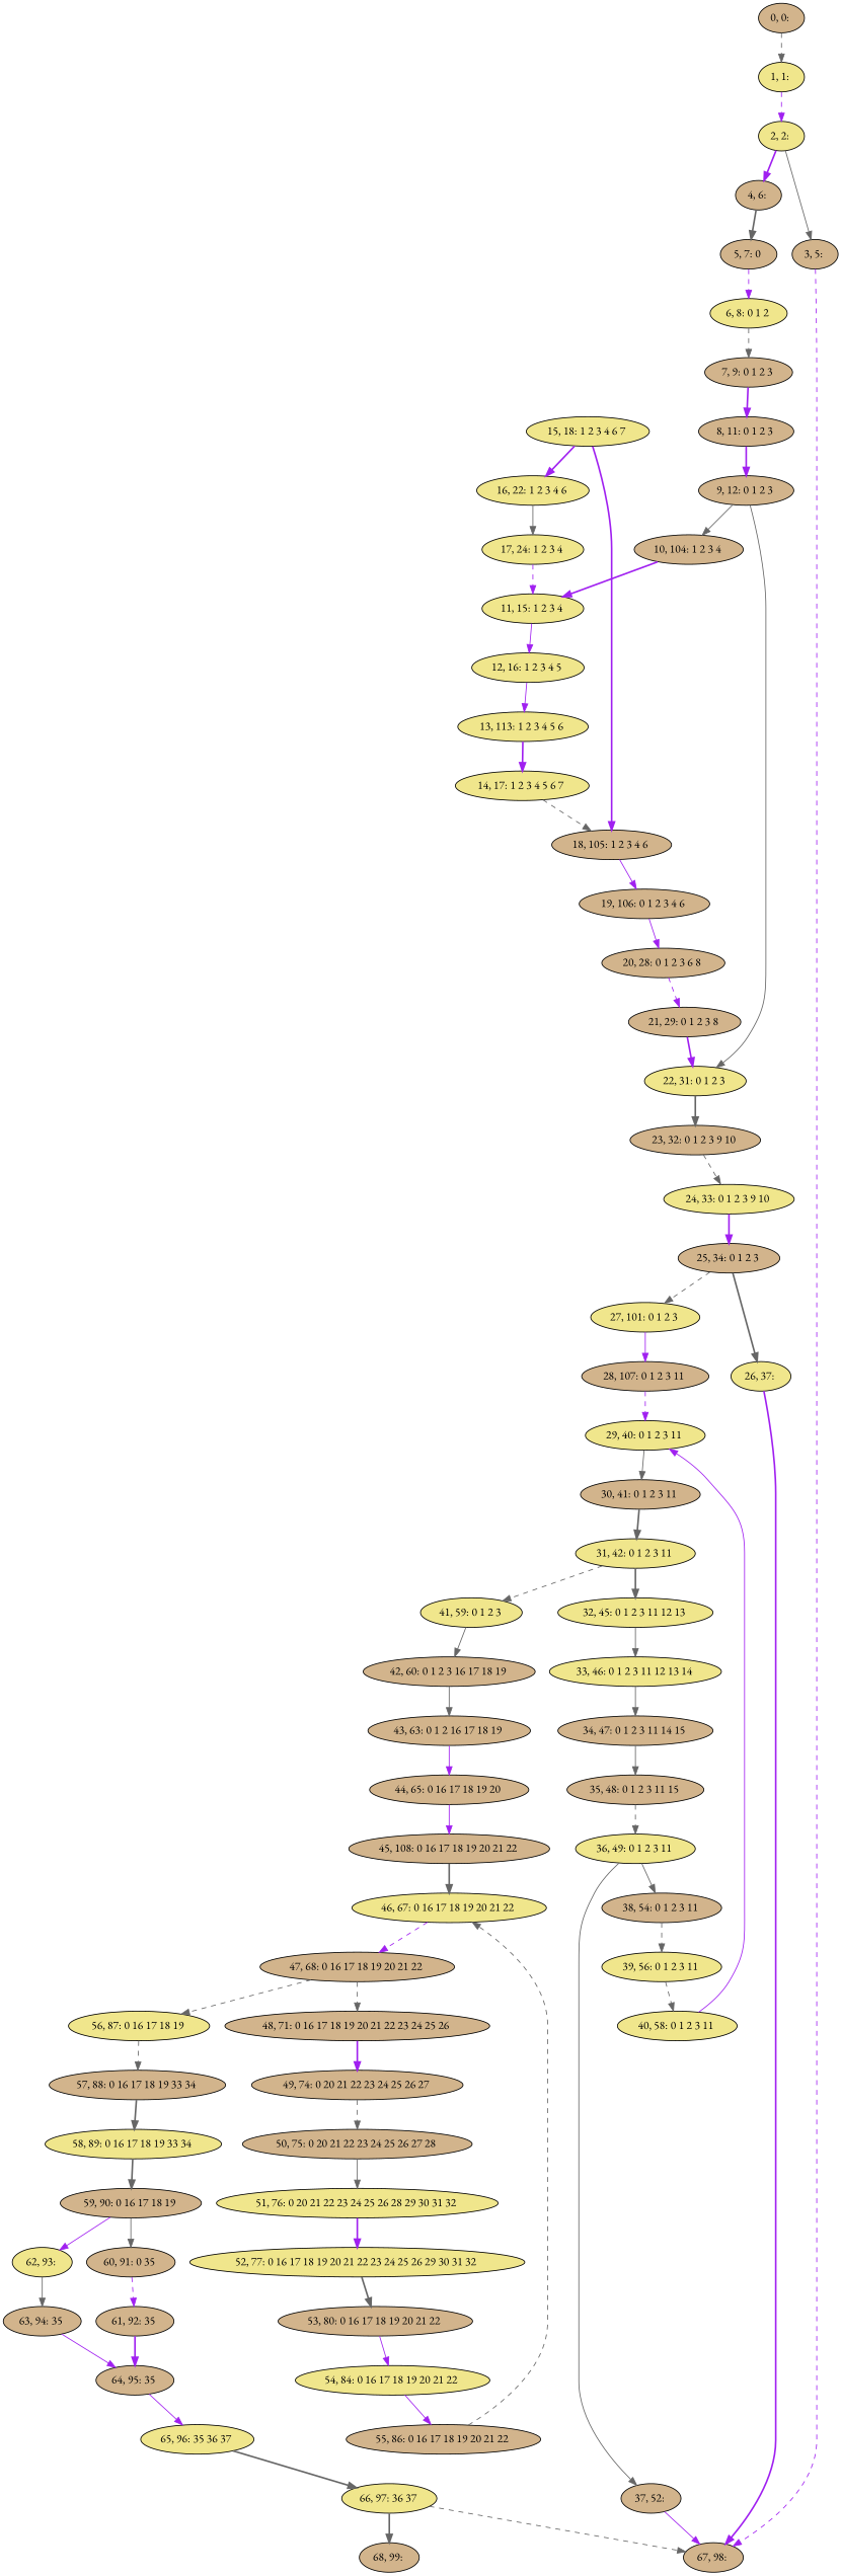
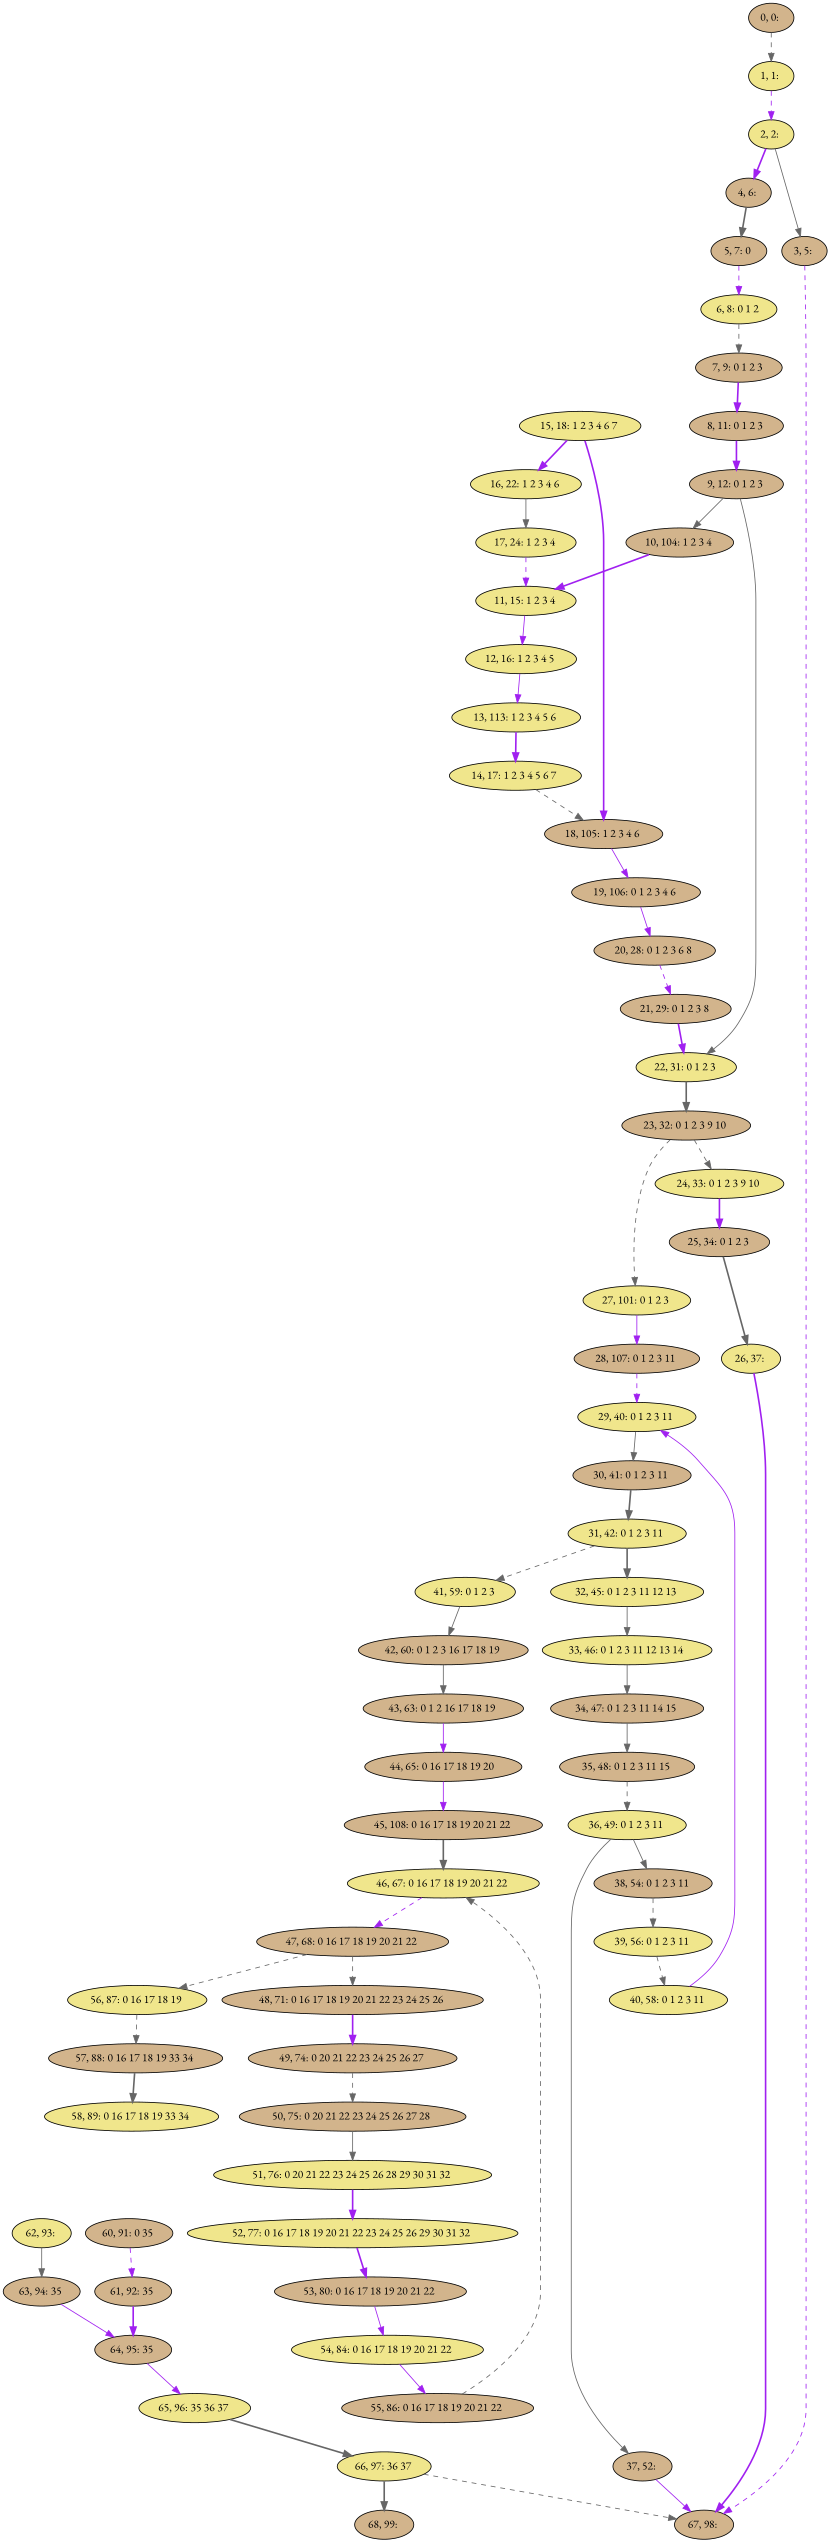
  digraph {
    fontname="EB Garamond"
    node [fillcolor=tan fontname="EB Garamond" style=filled]
    edge [color=gray40 fontname="EB Garamond" style=solid]
    n1 [label="0, 0: "]
    n2 [fillcolor=khaki label="1, 1: "]
    n3 [fillcolor=khaki label="2, 2: "]
    n4 [label="3, 5: "]
    n5 [label="4, 6: "]
    n6 [label="67, 98: "]
    n7 [label="5, 7: 0 "]
    n8 [fillcolor=khaki label="6, 8: 0 1 2 "]
    n9 [label="7, 9: 0 1 2 3 "]
    n10 [label="8, 11: 0 1 2 3 "]
    n11 [label="9, 12: 0 1 2 3 "]
    n12 [label="10, 104: 1 2 3 4 "]
    n13 [fillcolor=khaki label="22, 31: 0 1 2 3 "]
    n14 [fillcolor=khaki label="11, 15: 1 2 3 4 "]
    n15 [label="23, 32: 0 1 2 3 9 10 "]
    n16 [fillcolor=khaki label="12, 16: 1 2 3 4 5 "]
    n17 [fillcolor=khaki label="13, 113: 1 2 3 4 5 6 "]
    n18 [fillcolor=khaki label="14, 17: 1 2 3 4 5 6 7 "]
    n19 [label="18, 105: 1 2 3 4 6 "]
    n20 [fillcolor=khaki label="15, 18: 1 2 3 4 6 7 "]
    n21 [fillcolor=khaki label="16, 22: 1 2 3 4 6 "]
    n22 [fillcolor=khaki label="17, 24: 1 2 3 4 "]
    n23 [label="19, 106: 0 1 2 3 4 6 "]
    n24 [label="20, 28: 0 1 2 3 6 8 "]
    n25 [label="21, 29: 0 1 2 3 8 "]
    n26 [fillcolor=khaki label="24, 33: 0 1 2 3 9 10 "]
    n27 [label="25, 34: 0 1 2 3 "]
    n28 [fillcolor=khaki label="26, 37: "]
    n29 [fillcolor=khaki label="27, 101: 0 1 2 3 "]
    n30 [label="28, 107: 0 1 2 3 11 "]
    n31 [fillcolor=khaki label="29, 40: 0 1 2 3 11 "]
    n32 [label="30, 41: 0 1 2 3 11 "]
    n33 [fillcolor=khaki label="31, 42: 0 1 2 3 11 "]
    n34 [fillcolor=khaki label="32, 45: 0 1 2 3 11 12 13 "]
    n35 [fillcolor=khaki label="41, 59: 0 1 2 3 "]
    n36 [fillcolor=khaki label="33, 46: 0 1 2 3 11 12 13 14 "]
    n37 [label="42, 60: 0 1 2 3 16 17 18 19 "]
    n38 [label="34, 47: 0 1 2 3 11 14 15 "]
    n39 [label="35, 48: 0 1 2 3 11 15 "]
    n40 [fillcolor=khaki label="36, 49: 0 1 2 3 11 "]
    n41 [label="37, 52: "]
    n42 [label="38, 54: 0 1 2 3 11 "]
    n43 [fillcolor=khaki label="39, 56: 0 1 2 3 11 "]
    n44 [fillcolor=khaki label="40, 58: 0 1 2 3 11 "]
    n45 [label="43, 63: 0 1 2 16 17 18 19 "]
    n46 [label="44, 65: 0 16 17 18 19 20 "]
    n47 [label="45, 108: 0 16 17 18 19 20 21 22 "]
    n48 [fillcolor=khaki label="46, 67: 0 16 17 18 19 20 21 22 "]
    n49 [label="47, 68: 0 16 17 18 19 20 21 22 "]
    n50 [label="48, 71: 0 16 17 18 19 20 21 22 23 24 25 26 "]
    n51 [fillcolor=khaki label="56, 87: 0 16 17 18 19 "]
    n52 [label="49, 74: 0 20 21 22 23 24 25 26 27 "]
    n53 [label="57, 88: 0 16 17 18 19 33 34 "]
    n54 [label="50, 75: 0 20 21 22 23 24 25 26 27 28 "]
    n55 [fillcolor=khaki label="51, 76: 0 20 21 22 23 24 25 26 28 29 30 31 32 "]
    n56 [fillcolor=khaki label="52, 77: 0 16 17 18 19 20 21 22 23 24 25 26 29 30 31 32 "]
    n57 [label="53, 80: 0 16 17 18 19 20 21 22 "]
    n58 [fillcolor=khaki label="54, 84: 0 16 17 18 19 20 21 22 "]
    n59 [label="55, 86: 0 16 17 18 19 20 21 22 "]
    n60 [fillcolor=khaki label="58, 89: 0 16 17 18 19 33 34 "]
-   n61 [label="59, 90: 0 16 17 18 19 "]
    n62 [label="60, 91: 0 35 "]
    n63 [fillcolor=khaki label="62, 93: "]
    n64 [label="61, 92: 35 "]
    n65 [label="63, 94: 35 "]
    n66 [label="64, 95: 35 "]
    n67 [fillcolor=khaki label="65, 96: 35 36 37 "]
    n68 [fillcolor=khaki label="66, 97: 36 37 "]
    n69 [label="68, 99: "]
    n1 -> n2 [style=dashed]
    n2 -> n3 [color=purple style=dashed]
    n3 -> n4
    n3 -> n5 [color=purple style=bold]
    n4 -> n6 [color=purple style=dashed]
    n5 -> n7 [style=bold]
    n7 -> n8 [color=purple style=dashed]
    n8 -> n9 [style=dashed]
    n9 -> n10 [color=purple style=bold]
    n10 -> n11 [color=purple style=bold]
    n11 -> n12
    n11 -> n13
    n12 -> n14 [color=purple style=bold]
    n13 -> n15 [style=bold]
    n14 -> n16 [color=purple]
    n15 -> n26 [style=dashed]
    n16 -> n17 [color=purple]
    n17 -> n18 [color=purple style=bold]
    n18 -> n19 [style=dashed]
    n19 -> n23 [color=purple]
    n20 -> n19 [color=purple style=bold]
    n20 -> n21 [color=purple style=bold]
    n21 -> n22
    n22 -> n14 [color=purple style=dashed]
    n23 -> n24 [color=purple]
    n24 -> n25 [color=purple style=dashed]
    n25 -> n13 [color=purple style=bold]
    n26 -> n27 [color=purple style=bold]
    n27 -> n28 [style=bold]
-   n27 -> n29 [style=dashed]
+   n15 -> n29 [style=dashed]
    n28 -> n6 [color=purple style=bold]
    n29 -> n30 [color=purple]
    n30 -> n31 [color=purple style=dashed]
    n31 -> n32
    n32 -> n33 [style=bold]
    n33 -> n34 [style=bold]
    n33 -> n35 [style=dashed]
    n34 -> n36
    n35 -> n37
    n36 -> n38
    n37 -> n45
    n38 -> n39
    n39 -> n40 [style=dashed]
    n40 -> n41
    n40 -> n42
    n41 -> n6 [color=purple]
    n42 -> n43 [style=dashed]
    n43 -> n44 [style=dashed]
    n44 -> n31 [color=purple]
    n45 -> n46 [color=purple]
    n46 -> n47 [color=purple]
    n47 -> n48 [style=bold]
    n48 -> n49 [color=purple style=dashed]
    n49 -> n50 [style=dashed]
    n49 -> n51 [style=dashed]
    n50 -> n52 [color=purple style=bold]
    n51 -> n53 [style=dashed]
    n52 -> n54 [style=dashed]
    n53 -> n60 [style=bold]
    n54 -> n55
    n55 -> n56 [color=purple style=bold]
-   n56 -> n57 [style=bold]
+   n56 -> n57 [color=purple style=bold]
    n57 -> n58 [color=purple]
    n58 -> n59 [color=purple]
    n59 -> n48 [style=dashed]
-   n60 -> n61 [style=bold]
-   n61 -> n62
-   n61 -> n63 [color=purple]
    n62 -> n64 [color=purple style=dashed]
    n63 -> n65
    n64 -> n66 [color=purple style=bold]
    n65 -> n66 [color=purple]
    n66 -> n67 [color=purple]
    n67 -> n68 [style=bold]
    n68 -> n6 [style=dashed]
    n68 -> n69 [style=bold]
  }
